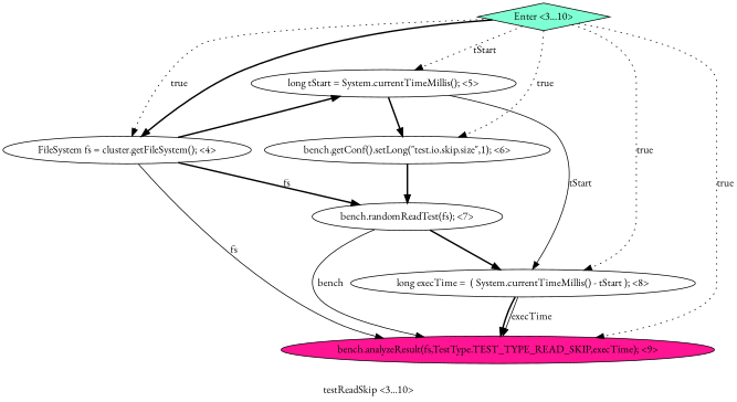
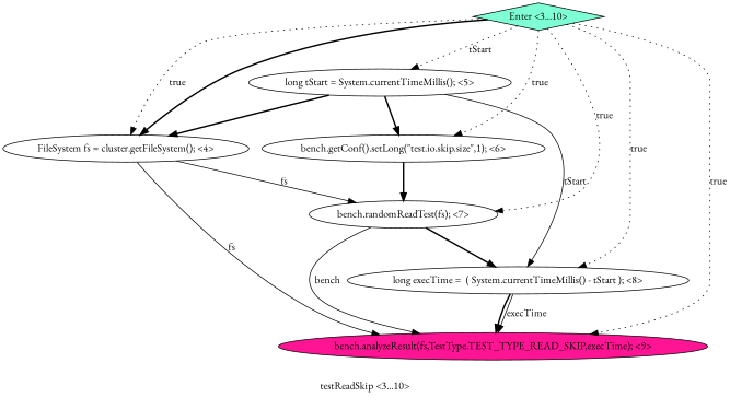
  digraph {
    fontname="EB Garamond"
    label="testReadSkip <3...10>"
    node [fillcolor=white fontname="EB Garamond" shape=ellipse style=filled]
    edge [fontname="EB Garamond" style=bold]
    n1 [label="long tStart = System.currentTimeMillis(); <5>"]
    n2 [label="long execTime =  ( System.currentTimeMillis() - tStart ); <8>"]
    n3 [label="bench.getConf().setLong(\"test.io.skip.size\",1); <6>"]
    n4 [fillcolor=deeppink label="bench.analyzeResult(fs,TestType.TEST_TYPE_READ_SKIP,execTime); <9>"]
    n5 [label="bench.randomReadTest(fs); <7>"]
    n6 [label="FileSystem fs = cluster.getFileSystem(); <4>"]
    n7 [fillcolor=aquamarine label="Enter <3...10>" shape=diamond]
    n1 -> n2 [label=tStart style=solid]
    n1 -> n3
    n2 -> n4 [label=execTime style=solid]
    n2 -> n4
    n3 -> n5
    n5 -> n2
    n5 -> n4 [label=bench style=solid]
-   n6 -> n1
+   n1 -> n6
    n6 -> n4 [label=fs style=solid]
-   n6 -> n5 [label=fs]
+   n6 -> n5 [label=fs style=solid]
    n7 -> n1 [label=tStart style=dotted]
    n7 -> n2 [label=true style=dotted]
    n7 -> n3 [label=true style=dotted]
    n7 -> n4 [label=true style=dotted]
+   n7 -> n5 [label=true style=dotted]
    n7 -> n6 [label=true style=dotted]
    n7 -> n6
  }
